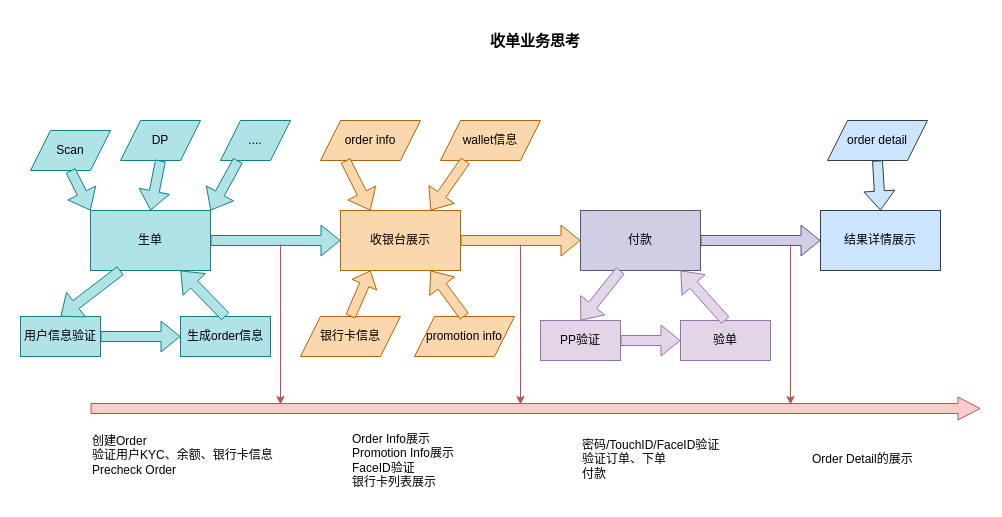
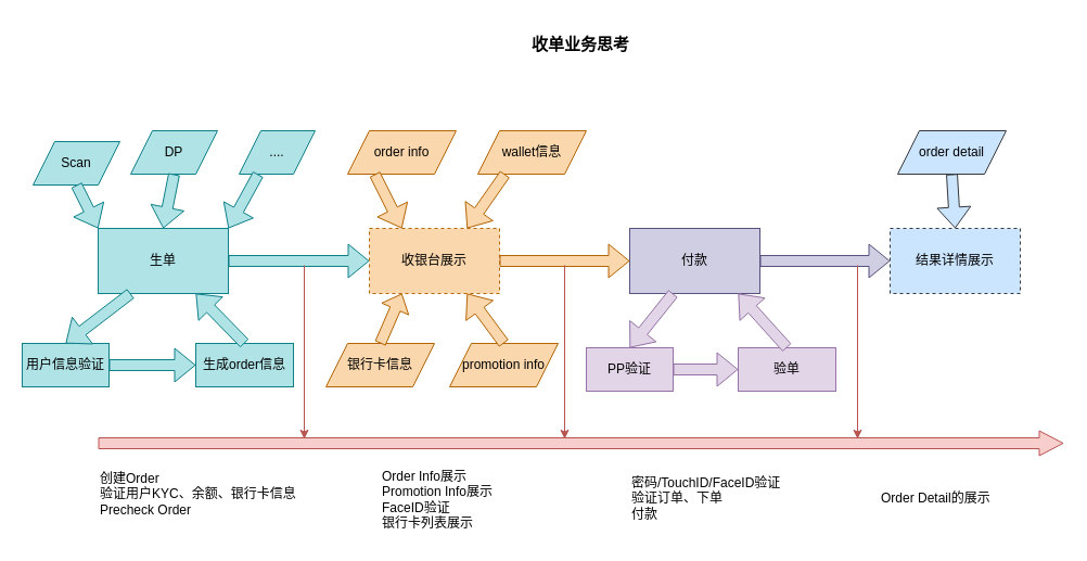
  <mxCell id="0" />
  <mxCell id="1" parent="0" />
  <mxCell id="2" value="生单" style="rounded=0;whiteSpace=wrap;html=1;fillColor=#b0e3e6;strokeColor=#0e8088;" vertex="1" parent="1"><mxGeometry x="90" y="210" width="120" height="60" as="geometry" /></mxCell>
- <mxCell id="3" value="收银台展示" style="rounded=0;whiteSpace=wrap;html=1;fillColor=#fad7ac;strokeColor=#b46504;" vertex="1" parent="1"><mxGeometry x="340" y="210" width="120" height="60" as="geometry" /></mxCell>
+ <mxCell id="3" value="收银台展示" style="rounded=0;whiteSpace=wrap;html=1;fillColor=#fad7ac;strokeColor=#b46504;dashed=1;" vertex="1" parent="1"><mxGeometry x="340" y="210" width="120" height="60" as="geometry" /></mxCell>
  <mxCell id="4" value="付款" style="rounded=0;whiteSpace=wrap;html=1;fillColor=#d0cee2;strokeColor=#56517e;" vertex="1" parent="1"><mxGeometry x="580" y="210" width="120" height="60" as="geometry" /></mxCell>
- <mxCell id="5" value="结果详情展示" style="rounded=0;whiteSpace=wrap;html=1;fillColor=#cce5ff;strokeColor=#36393d;" vertex="1" parent="1"><mxGeometry x="820" y="210" width="120" height="60" as="geometry" /></mxCell>
+ <mxCell id="5" value="结果详情展示" style="rounded=0;whiteSpace=wrap;html=1;fillColor=#cce5ff;strokeColor=#36393d;dashed=1;" vertex="1" parent="1"><mxGeometry x="820" y="210" width="120" height="60" as="geometry" /></mxCell>
  <mxCell id="6" value="" style="shape=flexArrow;endArrow=classic;html=1;exitX=1;exitY=0.5;exitDx=0;exitDy=0;fillColor=#b0e3e6;strokeColor=#0e8088;entryX=0;entryY=0.5;entryDx=0;entryDy=0;" edge="1" parent="1" source="2" target="3"><mxGeometry width="50" height="50" relative="1" as="geometry"><mxPoint x="510" y="270" as="sourcePoint" /><mxPoint x="360" y="240" as="targetPoint" /></mxGeometry></mxCell>
  <mxCell id="7" value="" style="shape=flexArrow;endArrow=classic;html=1;exitX=1;exitY=0.5;exitDx=0;exitDy=0;entryX=0;entryY=0.5;entryDx=0;entryDy=0;fillColor=#fad7ac;strokeColor=#b46504;" edge="1" parent="1" source="3" target="4"><mxGeometry width="50" height="50" relative="1" as="geometry"><mxPoint x="500" y="239.5" as="sourcePoint" /><mxPoint x="540" y="240" as="targetPoint" /></mxGeometry></mxCell>
  <mxCell id="8" value="" style="shape=flexArrow;endArrow=classic;html=1;exitX=1;exitY=0.5;exitDx=0;exitDy=0;entryX=0;entryY=0.5;entryDx=0;entryDy=0;fillColor=#d0cee2;strokeColor=#56517e;" edge="1" parent="1" source="4" target="5"><mxGeometry width="50" height="50" relative="1" as="geometry"><mxPoint x="510" y="270" as="sourcePoint" /><mxPoint x="560" y="220" as="targetPoint" /></mxGeometry></mxCell>
  <mxCell id="9" value="Scan" style="shape=parallelogram;perimeter=parallelogramPerimeter;whiteSpace=wrap;html=1;fixedSize=1;fillColor=#b0e3e6;strokeColor=#0e8088;" vertex="1" parent="1"><mxGeometry x="30" y="130" width="80" height="40" as="geometry" /></mxCell>
  <mxCell id="10" value="DP" style="shape=parallelogram;perimeter=parallelogramPerimeter;whiteSpace=wrap;html=1;fixedSize=1;fillColor=#b0e3e6;strokeColor=#0e8088;" vertex="1" parent="1"><mxGeometry x="120" y="120" width="80" height="40" as="geometry" /></mxCell>
  <mxCell id="11" value="" style="shape=flexArrow;endArrow=classic;html=1;exitX=0.5;exitY=1;exitDx=0;exitDy=0;fillColor=#b0e3e6;strokeColor=#0e8088;entryX=0;entryY=0;entryDx=0;entryDy=0;" edge="1" parent="1" source="9" target="2"><mxGeometry width="50" height="50" relative="1" as="geometry"><mxPoint x="510" y="270" as="sourcePoint" /><mxPoint x="560" y="220" as="targetPoint" /></mxGeometry></mxCell>
  <mxCell id="12" value="" style="shape=flexArrow;endArrow=classic;html=1;exitX=0.5;exitY=1;exitDx=0;exitDy=0;entryX=0.5;entryY=0;entryDx=0;entryDy=0;fillColor=#b0e3e6;strokeColor=#0e8088;" edge="1" parent="1" source="10" target="2"><mxGeometry width="50" height="50" relative="1" as="geometry"><mxPoint x="510" y="270" as="sourcePoint" /><mxPoint x="560" y="220" as="targetPoint" /></mxGeometry></mxCell>
  <mxCell id="13" value="...." style="shape=parallelogram;perimeter=parallelogramPerimeter;whiteSpace=wrap;html=1;fixedSize=1;fillColor=#b0e3e6;strokeColor=#0e8088;" vertex="1" parent="1"><mxGeometry x="220" y="120" width="70" height="40" as="geometry" /></mxCell>
  <mxCell id="14" value="" style="shape=flexArrow;endArrow=classic;html=1;exitX=0.25;exitY=1;exitDx=0;exitDy=0;entryX=1;entryY=0;entryDx=0;entryDy=0;fillColor=#b0e3e6;strokeColor=#0e8088;" edge="1" parent="1" source="13" target="2"><mxGeometry width="50" height="50" relative="1" as="geometry"><mxPoint x="510" y="270" as="sourcePoint" /><mxPoint x="560" y="220" as="targetPoint" /></mxGeometry></mxCell>
  <mxCell id="15" value="用户信息验证" style="rounded=0;whiteSpace=wrap;html=1;fillColor=#b0e3e6;strokeColor=#0e8088;" vertex="1" parent="1"><mxGeometry x="20" y="316" width="80" height="40" as="geometry" /></mxCell>
  <mxCell id="16" value="生成order信息" style="rounded=0;whiteSpace=wrap;html=1;fillColor=#b0e3e6;strokeColor=#0e8088;" vertex="1" parent="1"><mxGeometry x="180" y="316" width="90" height="40" as="geometry" /></mxCell>
  <mxCell id="17" value="" style="shape=flexArrow;endArrow=classic;html=1;exitX=0.25;exitY=1;exitDx=0;exitDy=0;entryX=0.5;entryY=0;entryDx=0;entryDy=0;fillColor=#b0e3e6;strokeColor=#0e8088;" edge="1" parent="1" source="2" target="15"><mxGeometry width="50" height="50" relative="1" as="geometry"><mxPoint x="510" y="270" as="sourcePoint" /><mxPoint x="560" y="220" as="targetPoint" /></mxGeometry></mxCell>
  <mxCell id="18" value="" style="shape=flexArrow;endArrow=classic;html=1;exitX=1;exitY=0.5;exitDx=0;exitDy=0;fillColor=#b0e3e6;strokeColor=#0e8088;" edge="1" parent="1" source="15" target="16"><mxGeometry width="50" height="50" relative="1" as="geometry"><mxPoint x="510" y="256" as="sourcePoint" /><mxPoint x="560" y="206" as="targetPoint" /></mxGeometry></mxCell>
  <mxCell id="19" value="" style="shape=flexArrow;endArrow=classic;html=1;exitX=0.5;exitY=0;exitDx=0;exitDy=0;entryX=0.75;entryY=1;entryDx=0;entryDy=0;fillColor=#b0e3e6;strokeColor=#0e8088;" edge="1" parent="1" source="16" target="2"><mxGeometry width="50" height="50" relative="1" as="geometry"><mxPoint x="510" y="270" as="sourcePoint" /><mxPoint x="560" y="220" as="targetPoint" /></mxGeometry></mxCell>
  <mxCell id="20" value="order info" style="shape=parallelogram;perimeter=parallelogramPerimeter;whiteSpace=wrap;html=1;fixedSize=1;fillColor=#fad7ac;strokeColor=#b46504;" vertex="1" parent="1"><mxGeometry x="320" y="120" width="100" height="40" as="geometry" /></mxCell>
  <mxCell id="21" value="wallet信息" style="shape=parallelogram;perimeter=parallelogramPerimeter;whiteSpace=wrap;html=1;fixedSize=1;fillColor=#fad7ac;strokeColor=#b46504;" vertex="1" parent="1"><mxGeometry x="440" y="120" width="100" height="40" as="geometry" /></mxCell>
  <mxCell id="22" value="" style="shape=flexArrow;endArrow=classic;html=1;exitX=0.25;exitY=1;exitDx=0;exitDy=0;entryX=0.25;entryY=0;entryDx=0;entryDy=0;fillColor=#fad7ac;strokeColor=#b46504;" edge="1" parent="1" source="20" target="3"><mxGeometry width="50" height="50" relative="1" as="geometry"><mxPoint x="400" y="210" as="sourcePoint" /><mxPoint x="450" y="160" as="targetPoint" /></mxGeometry></mxCell>
  <mxCell id="23" value="" style="shape=flexArrow;endArrow=classic;html=1;exitX=0.25;exitY=1;exitDx=0;exitDy=0;entryX=0.75;entryY=0;entryDx=0;entryDy=0;fillColor=#fad7ac;strokeColor=#b46504;" edge="1" parent="1" source="21" target="3"><mxGeometry width="50" height="50" relative="1" as="geometry"><mxPoint x="510" y="270" as="sourcePoint" /><mxPoint x="560" y="220" as="targetPoint" /></mxGeometry></mxCell>
  <mxCell id="24" value="银行卡信息" style="shape=parallelogram;perimeter=parallelogramPerimeter;whiteSpace=wrap;html=1;fixedSize=1;fillColor=#fad7ac;strokeColor=#b46504;" vertex="1" parent="1"><mxGeometry x="300" y="316" width="100" height="40" as="geometry" /></mxCell>
  <mxCell id="25" value="promotion info" style="shape=parallelogram;perimeter=parallelogramPerimeter;whiteSpace=wrap;html=1;fixedSize=1;fillColor=#fad7ac;strokeColor=#b46504;" vertex="1" parent="1"><mxGeometry x="414" y="316" width="100" height="40" as="geometry" /></mxCell>
  <mxCell id="26" value="" style="shape=flexArrow;endArrow=classic;html=1;exitX=0.5;exitY=0;exitDx=0;exitDy=0;entryX=0.25;entryY=1;entryDx=0;entryDy=0;endWidth=16;endSize=4.67;fillColor=#fad7ac;strokeColor=#b46504;" edge="1" parent="1" source="24" target="3"><mxGeometry width="50" height="50" relative="1" as="geometry"><mxPoint x="510" y="270" as="sourcePoint" /><mxPoint x="560" y="220" as="targetPoint" /><Array as="points" /></mxGeometry></mxCell>
  <mxCell id="27" value="验单" style="rounded=0;whiteSpace=wrap;html=1;fillColor=#e1d5e7;strokeColor=#9673a6;" vertex="1" parent="1"><mxGeometry x="680" y="320" width="90" height="40" as="geometry" /></mxCell>
  <mxCell id="28" value="" style="shape=flexArrow;endArrow=classic;html=1;exitX=0.25;exitY=1;exitDx=0;exitDy=0;entryX=0.5;entryY=0;entryDx=0;entryDy=0;fillColor=#e1d5e7;strokeColor=#9673a6;" edge="1" parent="1" target="31"><mxGeometry width="50" height="50" relative="1" as="geometry"><mxPoint x="620" y="270" as="sourcePoint" /><mxPoint x="570" y="316" as="targetPoint" /></mxGeometry></mxCell>
  <mxCell id="29" value="" style="shape=flexArrow;endArrow=classic;html=1;exitX=1;exitY=0.5;exitDx=0;exitDy=0;fillColor=#e1d5e7;strokeColor=#9673a6;" edge="1" parent="1" target="27" source="31"><mxGeometry width="50" height="50" relative="1" as="geometry"><mxPoint x="610" y="336" as="sourcePoint" /><mxPoint x="970" y="206" as="targetPoint" /></mxGeometry></mxCell>
  <mxCell id="30" value="" style="shape=flexArrow;endArrow=classic;html=1;exitX=0.5;exitY=0;exitDx=0;exitDy=0;fillColor=#e1d5e7;strokeColor=#9673a6;" edge="1" parent="1" source="27"><mxGeometry width="50" height="50" relative="1" as="geometry"><mxPoint x="920" y="270" as="sourcePoint" /><mxPoint x="680" y="270" as="targetPoint" /></mxGeometry></mxCell>
  <mxCell id="31" value="PP验证" style="rounded=0;whiteSpace=wrap;html=1;fillColor=#e1d5e7;strokeColor=#9673a6;" vertex="1" parent="1"><mxGeometry x="540" y="320" width="80" height="40" as="geometry" /></mxCell>
  <mxCell id="32" value="order detail" style="shape=parallelogram;perimeter=parallelogramPerimeter;whiteSpace=wrap;html=1;fixedSize=1;fillColor=#cce5ff;strokeColor=#36393d;" vertex="1" parent="1"><mxGeometry x="827" y="120" width="100" height="40" as="geometry" /></mxCell>
  <mxCell id="33" value="" style="shape=flexArrow;endArrow=classic;html=1;exitX=0.5;exitY=1;exitDx=0;exitDy=0;entryX=0.5;entryY=0;entryDx=0;entryDy=0;fillColor=#cce5ff;strokeColor=#36393d;" edge="1" parent="1" source="32" target="5"><mxGeometry width="50" height="50" relative="1" as="geometry"><mxPoint x="840" y="190" as="sourcePoint" /><mxPoint x="890" y="140" as="targetPoint" /></mxGeometry></mxCell>
  <mxCell id="34" value="" style="shape=flexArrow;endArrow=classic;html=1;exitX=0.5;exitY=0;exitDx=0;exitDy=0;entryX=0.75;entryY=1;entryDx=0;entryDy=0;fillColor=#fad7ac;strokeColor=#b46504;" edge="1" parent="1" source="25" target="3"><mxGeometry width="50" height="50" relative="1" as="geometry"><mxPoint x="355" y="170" as="sourcePoint" /><mxPoint x="384" y="220" as="targetPoint" /></mxGeometry></mxCell>
  <mxCell id="35" value="" style="shape=flexArrow;endArrow=classic;html=1;endWidth=12;endSize=7;fillColor=#f8cecc;strokeColor=#b85450;" edge="1" parent="1"><mxGeometry width="50" height="50" relative="1" as="geometry"><mxPoint x="90" y="408" as="sourcePoint" /><mxPoint x="980" y="408" as="targetPoint" /></mxGeometry></mxCell>
  <mxCell id="36" value="" style="endArrow=classic;html=1;fillColor=#f8cecc;strokeColor=#b85450;" edge="1" parent="1"><mxGeometry width="50" height="50" relative="1" as="geometry"><mxPoint x="280" y="244" as="sourcePoint" /><mxPoint x="280" y="404" as="targetPoint" /></mxGeometry></mxCell>
  <mxCell id="37" value="" style="endArrow=classic;html=1;fillColor=#f8cecc;strokeColor=#b85450;" edge="1" parent="1"><mxGeometry width="50" height="50" relative="1" as="geometry"><mxPoint x="520" y="244" as="sourcePoint" /><mxPoint x="520" y="404" as="targetPoint" /></mxGeometry></mxCell>
  <mxCell id="38" value="" style="endArrow=classic;html=1;fillColor=#f8cecc;strokeColor=#b85450;" edge="1" parent="1"><mxGeometry width="50" height="50" relative="1" as="geometry"><mxPoint x="790" y="244" as="sourcePoint" /><mxPoint x="790" y="404" as="targetPoint" /></mxGeometry></mxCell>
  <mxCell id="39" value="创建Order&lt;span&gt;&lt;br&gt;验证用户KYC、余额、银行卡信息&lt;br&gt;&lt;/span&gt;Precheck Order" style="text;html=1;strokeColor=none;fillColor=none;align=left;verticalAlign=middle;whiteSpace=wrap;rounded=0;" vertex="1" parent="1"><mxGeometry x="90" y="420" width="200" height="70" as="geometry" /></mxCell>
  <mxCell id="40" value="Order Info展示&lt;br&gt;Promotion Info展示&lt;br&gt;FaceID验证&lt;br&gt;银行卡列表展示" style="text;html=1;strokeColor=none;fillColor=none;align=left;verticalAlign=middle;whiteSpace=wrap;rounded=0;" vertex="1" parent="1"><mxGeometry x="350" y="425" width="130" height="70" as="geometry" /></mxCell>
  <mxCell id="41" value="密码/TouchID/FaceID验证&lt;br&gt;验证订单、下单&lt;br&gt;付款" style="text;html=1;strokeColor=none;fillColor=none;align=left;verticalAlign=middle;whiteSpace=wrap;rounded=0;" vertex="1" parent="1"><mxGeometry x="580" y="424" width="170" height="70" as="geometry" /></mxCell>
  <mxCell id="42" value="Order Detail的展示" style="text;html=1;strokeColor=none;fillColor=none;align=left;verticalAlign=middle;whiteSpace=wrap;rounded=0;" vertex="1" parent="1"><mxGeometry x="810" y="424" width="170" height="70" as="geometry" /></mxCell>
  <mxCell id="43" value="&lt;font style=&quot;font-size: 15px&quot;&gt;&lt;b&gt;收单业务思考&lt;/b&gt;&lt;/font&gt;" style="text;html=1;strokeColor=none;fillColor=none;align=center;verticalAlign=middle;whiteSpace=wrap;rounded=0;" vertex="1" parent="1"><mxGeometry x="90" y="20" width="890" height="40" as="geometry" /></mxCell>
